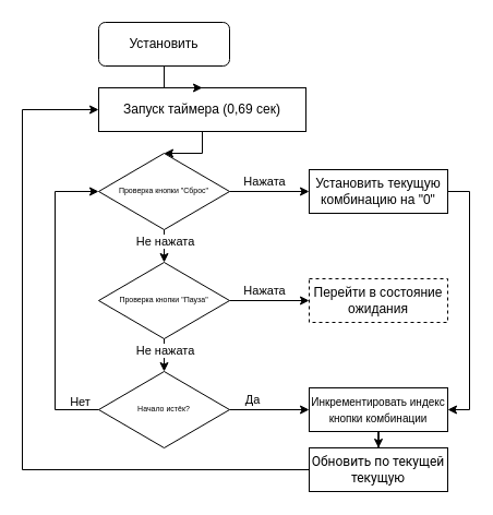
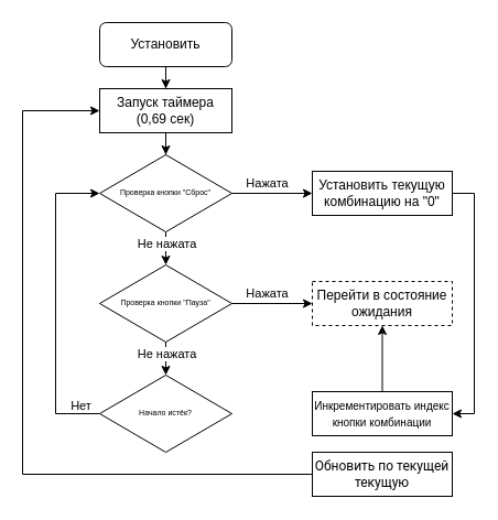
  <mxCell id="0" />
  <mxCell id="1" parent="0" />
  <mxCell id="2" value="" style="edgeStyle=orthogonalEdgeStyle;rounded=0;orthogonalLoop=1;jettySize=auto;html=1;entryX=0;entryY=0.5;entryDx=0;entryDy=0;" edge="1" parent="1" source="6" target="12"><mxGeometry relative="1" as="geometry"><mxPoint x="280" y="180" as="targetPoint" /></mxGeometry></mxCell>
  <mxCell id="3" value="Нажата" style="edgeLabel;html=1;align=center;verticalAlign=middle;resizable=0;points=[];" vertex="1" connectable="0" parent="2"><mxGeometry x="-0.269" y="-1" relative="1" as="geometry"><mxPoint x="4" y="-11" as="offset" /></mxGeometry></mxCell>
  <mxCell id="4" value="" style="edgeStyle=orthogonalEdgeStyle;rounded=0;orthogonalLoop=1;jettySize=auto;html=1;entryX=0.5;entryY=0;entryDx=0;entryDy=0;exitX=0.5;exitY=1;exitDx=0;exitDy=0;" edge="1" parent="1" source="6" target="15"><mxGeometry relative="1" as="geometry" /></mxCell>
  <mxCell id="5" value="Не нажата" style="edgeLabel;html=1;align=center;verticalAlign=middle;resizable=0;points=[];" vertex="1" connectable="0" parent="4"><mxGeometry x="0.379" y="2" relative="1" as="geometry"><mxPoint x="-2" y="-11" as="offset" /></mxGeometry></mxCell>
  <mxCell id="6" value="&lt;font style=&quot;font-size: 7px;&quot;&gt;Проверка кнопки &quot;Сброс&quot;&lt;/font&gt;" style="rhombus;whiteSpace=wrap;html=1;shadow=0;fontFamily=Helvetica;fontSize=12;align=center;strokeWidth=1;spacing=6;spacingTop=-4;" parent="1" vertex="1"><mxGeometry x="90" y="140" width="120" height="70" as="geometry" /></mxCell>
  <mxCell id="7" style="edgeStyle=orthogonalEdgeStyle;rounded=0;orthogonalLoop=1;jettySize=auto;html=1;entryX=0.5;entryY=0;entryDx=0;entryDy=0;" edge="1" parent="1" source="8" target="6"><mxGeometry relative="1" as="geometry" /></mxCell>
- <mxCell id="8" value="Запуск таймера (0,69 сек)" style="rounded=0;whiteSpace=wrap;html=1;fontSize=12;glass=0;strokeWidth=1;shadow=0;" vertex="1" parent="1"><mxGeometry x="90" y="80" width="190" height="40" as="geometry" /></mxCell>
+ <mxCell id="8" value="Запуск таймера (0,69 сек)" style="rounded=0;whiteSpace=wrap;html=1;fontSize=12;glass=0;strokeWidth=1;shadow=0;" vertex="1" parent="1"><mxGeometry x="90" y="80" width="120" height="40" as="geometry" /></mxCell>
  <mxCell id="9" value="" style="edgeStyle=orthogonalEdgeStyle;rounded=0;orthogonalLoop=1;jettySize=auto;html=1;" edge="1" parent="1" source="10" target="8"><mxGeometry relative="1" as="geometry" /></mxCell>
  <mxCell id="10" value="Установить" style="rounded=1;whiteSpace=wrap;html=1;fontSize=12;glass=0;strokeWidth=1;shadow=0;" vertex="1" parent="1"><mxGeometry x="90" y="20" width="120" height="40" as="geometry" /></mxCell>
  <mxCell id="11" style="edgeStyle=orthogonalEdgeStyle;rounded=0;orthogonalLoop=1;jettySize=auto;html=1;entryX=1;entryY=0.5;entryDx=0;entryDy=0;" edge="1" parent="1" source="12" target="23"><mxGeometry relative="1" as="geometry"><Array as="points"><mxPoint x="430" y="175" /><mxPoint x="430" y="375" /></Array></mxGeometry></mxCell>
  <mxCell id="12" value="Установить текущую комбинацию на &quot;0&quot;" style="rounded=0;whiteSpace=wrap;html=1;fontSize=12;glass=0;strokeWidth=1;shadow=0;" vertex="1" parent="1"><mxGeometry x="283" y="155" width="127" height="40" as="geometry" /></mxCell>
  <mxCell id="13" value="" style="edgeStyle=orthogonalEdgeStyle;rounded=0;orthogonalLoop=1;jettySize=auto;html=1;entryX=0;entryY=0.5;entryDx=0;entryDy=0;" edge="1" parent="1" source="15" target="16"><mxGeometry relative="1" as="geometry"><mxPoint x="280" y="280" as="targetPoint" /></mxGeometry></mxCell>
  <mxCell id="14" value="Нажата" style="edgeLabel;html=1;align=center;verticalAlign=middle;resizable=0;points=[];" vertex="1" connectable="0" parent="13"><mxGeometry x="-0.269" y="-1" relative="1" as="geometry"><mxPoint x="4" y="-11" as="offset" /></mxGeometry></mxCell>
  <mxCell id="15" value="&lt;font style=&quot;font-size: 7px;&quot;&gt;Проверка кнопки &quot;Пауза&quot;&lt;/font&gt;" style="rhombus;whiteSpace=wrap;html=1;shadow=0;fontFamily=Helvetica;fontSize=12;align=center;strokeWidth=1;spacing=6;spacingTop=-4;" vertex="1" parent="1"><mxGeometry x="90" y="240" width="120" height="70" as="geometry" /></mxCell>
  <mxCell id="16" value="Перейти в состояние ожидания" style="rounded=0;whiteSpace=wrap;html=1;fontSize=12;glass=0;strokeWidth=1;shadow=0;dashed=1;" vertex="1" parent="1"><mxGeometry x="283" y="255" width="127" height="40" as="geometry" /></mxCell>
  <mxCell id="17" value="" style="edgeStyle=orthogonalEdgeStyle;rounded=0;orthogonalLoop=1;jettySize=auto;html=1;exitX=0.5;exitY=1;exitDx=0;exitDy=0;" edge="1" parent="1" source="15"><mxGeometry relative="1" as="geometry"><mxPoint x="149.66" y="310" as="sourcePoint" /><mxPoint x="150" y="340" as="targetPoint" /></mxGeometry></mxCell>
  <mxCell id="18" value="Не нажата" style="edgeLabel;html=1;align=center;verticalAlign=middle;resizable=0;points=[];" vertex="1" connectable="0" parent="17"><mxGeometry x="0.379" y="2" relative="1" as="geometry"><mxPoint x="-2" y="-11" as="offset" /></mxGeometry></mxCell>
- <mxCell id="19" value="" style="edgeStyle=orthogonalEdgeStyle;rounded=0;orthogonalLoop=1;jettySize=auto;html=1;entryX=0;entryY=0.5;entryDx=0;entryDy=0;" edge="1" parent="1" source="21" target="23"><mxGeometry relative="1" as="geometry"><mxPoint x="280" y="380" as="targetPoint" /></mxGeometry></mxCell>
- <mxCell id="20" value="Да" style="edgeLabel;html=1;align=center;verticalAlign=middle;resizable=0;points=[];" vertex="1" connectable="0" parent="19"><mxGeometry x="-0.269" y="-1" relative="1" as="geometry"><mxPoint x="-7" y="-11" as="offset" /></mxGeometry></mxCell>
  <mxCell id="21" value="&lt;font style=&quot;font-size: 7px;&quot;&gt;Начало истёк?&lt;/font&gt;" style="rhombus;whiteSpace=wrap;html=1;shadow=0;fontFamily=Helvetica;fontSize=12;align=center;strokeWidth=1;spacing=6;spacingTop=-4;" vertex="1" parent="1"><mxGeometry x="90" y="340" width="120" height="70" as="geometry" /></mxCell>
- <mxCell id="22" value="" style="edgeStyle=orthogonalEdgeStyle;rounded=0;orthogonalLoop=1;jettySize=auto;html=1;" edge="1" parent="1" source="23" target="27"><mxGeometry relative="1" as="geometry" /></mxCell>
+ <mxCell id="22" value="" style="edgeStyle=orthogonalEdgeStyle;rounded=0;orthogonalLoop=1;jettySize=auto;html=1;" edge="1" parent="1" source="23" target="16"><mxGeometry relative="1" as="geometry" /></mxCell>
  <mxCell id="23" value="&lt;font style=&quot;font-size: 10px;&quot;&gt;Инкрементировать индекс кнопки комбинации&lt;/font&gt;" style="rounded=0;whiteSpace=wrap;html=1;fontSize=12;glass=0;strokeWidth=1;shadow=0;" vertex="1" parent="1"><mxGeometry x="283" y="355" width="127" height="40" as="geometry" /></mxCell>
  <mxCell id="24" value="" style="edgeStyle=orthogonalEdgeStyle;rounded=0;orthogonalLoop=1;jettySize=auto;html=1;exitX=0;exitY=0.5;exitDx=0;exitDy=0;entryX=0;entryY=0.5;entryDx=0;entryDy=0;" edge="1" parent="1" source="21" target="6"><mxGeometry relative="1" as="geometry"><mxPoint x="149.66" y="410" as="sourcePoint" /><mxPoint x="150" y="440" as="targetPoint" /><Array as="points"><mxPoint x="50" y="375" /><mxPoint x="50" y="175" /></Array></mxGeometry></mxCell>
  <mxCell id="25" value="Нет" style="edgeLabel;html=1;align=center;verticalAlign=middle;resizable=0;points=[];" vertex="1" connectable="0" parent="24"><mxGeometry x="-0.907" y="1" relative="1" as="geometry"><mxPoint x="-5" y="-9" as="offset" /></mxGeometry></mxCell>
  <mxCell id="26" style="edgeStyle=orthogonalEdgeStyle;rounded=0;orthogonalLoop=1;jettySize=auto;html=1;entryX=0;entryY=0.5;entryDx=0;entryDy=0;" edge="1" parent="1" source="27" target="8"><mxGeometry relative="1" as="geometry"><Array as="points"><mxPoint x="20" y="430" /><mxPoint x="20" y="100" /></Array></mxGeometry></mxCell>
  <mxCell id="27" value="&lt;span style=&quot;font-family: Roboto, -apple-system, BlinkMacSystemFont, &amp;quot;Apple Color Emoji&amp;quot;, &amp;quot;Segoe UI&amp;quot;, Oxygen, Ubuntu, Cantarell, &amp;quot;Fira Sans&amp;quot;, &amp;quot;Droid Sans&amp;quot;, &amp;quot;Helvetica Neue&amp;quot;, sans-serif; text-align: start; white-space-collapse: preserve; background-color: rgb(255, 255, 255);&quot;&gt;&lt;font style=&quot;font-size: 12px;&quot;&gt;Обновить по текущей текущую&lt;/font&gt;&lt;/span&gt;" style="rounded=0;whiteSpace=wrap;html=1;fontSize=12;glass=0;strokeWidth=1;shadow=0;" vertex="1" parent="1"><mxGeometry x="283" y="410" width="127" height="40" as="geometry" /></mxCell>
